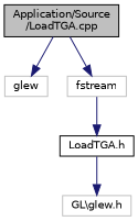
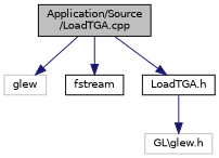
  digraph {
    node [color=grey75 fontname=Helvetica fontsize=10 shape=record]
    edge [color=midnightblue fontname=Helvetica fontsize=10 labelfontname=Helvetica labelfontsize=10 style=solid]
    n1 [color=black fillcolor=grey75 fontcolor=black height=0.2 label="Application/Source\l/LoadTGA.cpp" style=filled width=0.4]
    n2 [height=0.2 label=glew width=0.4]
-   n3 [height=0.2 label=fstream width=0.4]
+   n3 [color=black height=0.2 label=fstream width=0.4]
    n4 [color=black height=0.2 label="LoadTGA.h" width=0.4]
    n5 [height=0.2 label="GL\\glew.h" width=0.4]
    n1 -> n2
    n1 -> n3
-   n3 -> n4
+   n1 -> n4
    n4 -> n5
  }
